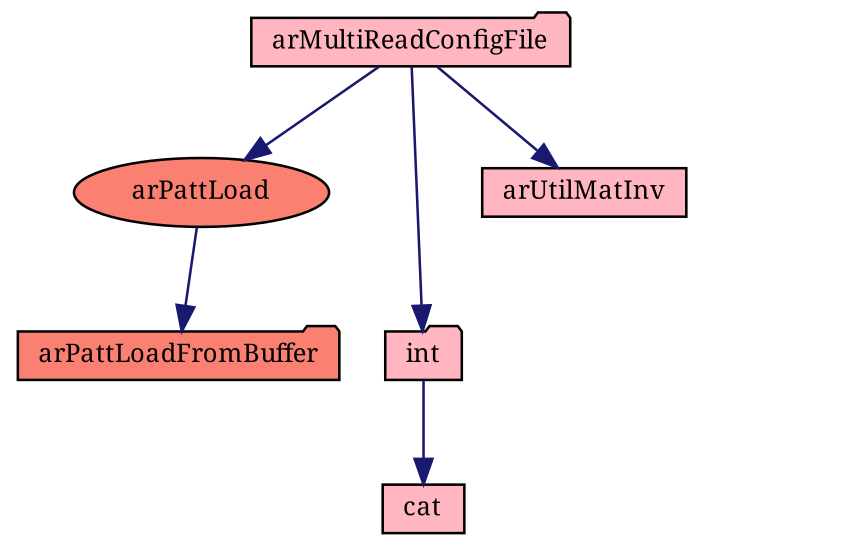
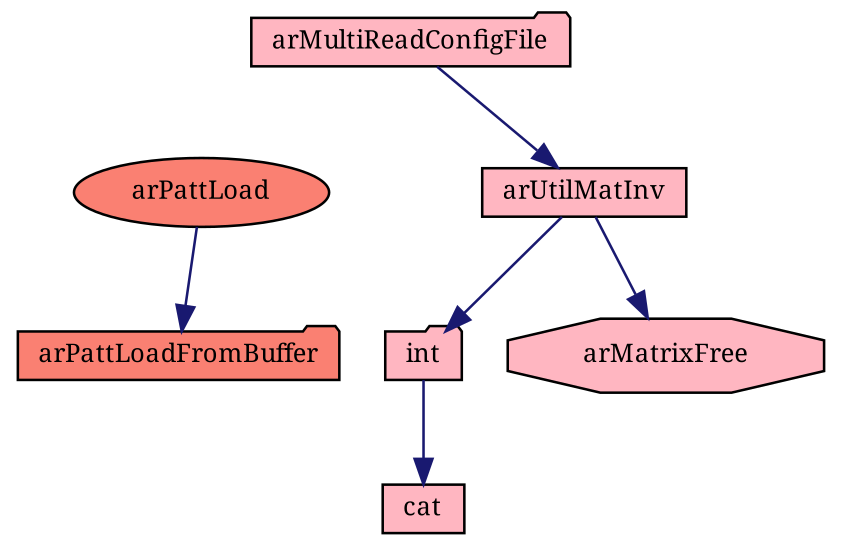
  digraph {
    fontname="Noto Serif"
    rankdir=TB
    node [color=black fillcolor=lightpink fontname="Noto Serif" fontsize=10 shape=folder style=filled]
    edge [color=midnightblue fontname="Noto Serif" fontsize=10 labelfontname=Helvetica labelfontsize=10 style=solid]
    n1 [fontcolor=black height=0.2 label=arMultiReadConfigFile width=0.4]
    n2 [fillcolor=salmon height=0.2 label=arPattLoad shape=ellipse width=0.4]
    n3 [height=0.2 label=int width=0.4]
    n4 [height=0.2 label=arUtilMatInv shape=box width=0.4]
    n5 [fillcolor=salmon height=0.2 label=arPattLoadFromBuffer width=0.4]
    n6 [height=0.2 label=cat shape=box width=0.4]
-   n1 -> n2
-   n1 -> n3
+   n7 [height=0.2 label=arMatrixFree shape=octagon width=0.4]
+   n4 -> n3
    n1 -> n4
    n2 -> n5
    n3 -> n6
+   n4 -> n7
  }
